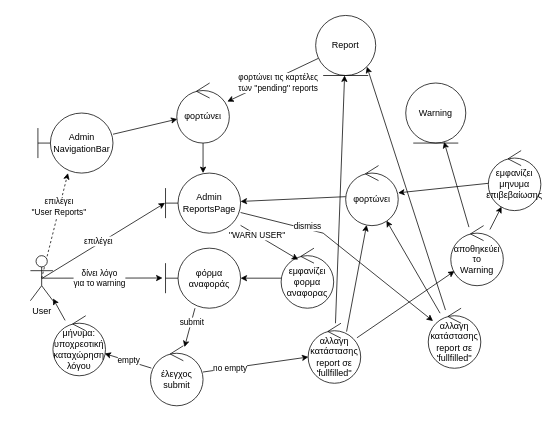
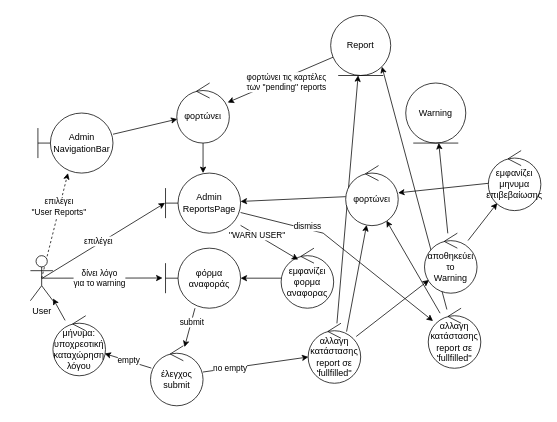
  <mxCell id="0" />
  <mxCell id="1" parent="0" />
  <mxCell id="2" style="rounded=0;orthogonalLoop=1;jettySize=auto;html=1;exitX=0.5;exitY=0.5;exitDx=0;exitDy=0;exitPerimeter=0;entryX=-0.016;entryY=0.497;entryDx=0;entryDy=0;entryPerimeter=0;" parent="1" edge="1"><mxGeometry relative="1" as="geometry"><mxPoint x="219.4" y="269.76" as="targetPoint" /><mxPoint x="56" y="370" as="sourcePoint" /></mxGeometry></mxCell>
  <mxCell id="3" value="επιλέγει&amp;nbsp;" style="edgeLabel;html=1;align=center;verticalAlign=middle;resizable=0;points=[];" parent="2" vertex="1" connectable="0"><mxGeometry x="-0.054" y="4" relative="1" as="geometry"><mxPoint y="1" as="offset" /></mxGeometry></mxCell>
  <mxCell id="4" style="rounded=0;orthogonalLoop=1;jettySize=auto;html=1;exitX=0.5;exitY=0.5;exitDx=0;exitDy=0;exitPerimeter=0;dashed=1;" edge="1" parent="1" source="6" target="31"><mxGeometry relative="1" as="geometry" /></mxCell>
  <mxCell id="5" value="επιλέγει&lt;div&gt;''User Reports''&lt;/div&gt;" style="edgeLabel;html=1;align=center;verticalAlign=middle;resizable=0;points=[];" vertex="1" connectable="0" parent="4"><mxGeometry x="0.357" y="1" relative="1" as="geometry"><mxPoint as="offset" /></mxGeometry></mxCell>
  <mxCell id="6" value="User" style="shape=umlActor;verticalLabelPosition=bottom;verticalAlign=top;html=1;outlineConnect=0;" parent="1" vertex="1"><mxGeometry x="40" y="340" width="30" height="60" as="geometry" /></mxCell>
  <mxCell id="7" style="edgeStyle=none;rounded=0;orthogonalLoop=1;jettySize=auto;html=1;entryX=-0.03;entryY=0.508;entryDx=0;entryDy=0;entryPerimeter=0;" parent="1" edge="1"><mxGeometry relative="1" as="geometry"><mxPoint x="207" y="250.64" as="targetPoint" /><Array as="points"><mxPoint x="20" y="500" /><mxPoint x="20" y="250" /></Array></mxGeometry></mxCell>
  <mxCell id="8" value="Admin&lt;div&gt;ReportsPage&lt;/div&gt;" style="shape=umlBoundary;whiteSpace=wrap;html=1;" parent="1" vertex="1"><mxGeometry x="220" y="230" width="100" height="80" as="geometry" /></mxCell>
  <mxCell id="9" value="" style="rounded=0;orthogonalLoop=1;jettySize=auto;html=1;" parent="1" source="10" target="17" edge="1"><mxGeometry relative="1" as="geometry"><mxPoint x="350" y="360" as="targetPoint" /></mxGeometry></mxCell>
  <mxCell id="10" value="εμφανίζει φορμα αναφορας" style="ellipse;shape=umlControl;whiteSpace=wrap;html=1;" parent="1" vertex="1"><mxGeometry x="374" y="330" width="70" height="80" as="geometry" /></mxCell>
  <mxCell id="11" style="rounded=0;orthogonalLoop=1;jettySize=auto;html=1;entryX=0.325;entryY=0.19;entryDx=0;entryDy=0;entryPerimeter=0;" parent="1" source="8" target="10" edge="1"><mxGeometry relative="1" as="geometry"><mxPoint x="399.58" y="262.8" as="targetPoint" /></mxGeometry></mxCell>
  <mxCell id="12" value="''WARN USER''" style="edgeLabel;html=1;align=center;verticalAlign=middle;resizable=0;points=[];" vertex="1" connectable="0" parent="11"><mxGeometry x="-0.438" relative="1" as="geometry"><mxPoint as="offset" /></mxGeometry></mxCell>
  <mxCell id="13" value="" style="edgeStyle=none;rounded=0;orthogonalLoop=1;jettySize=auto;html=1;" parent="1" source="8" target="29" edge="1"><mxGeometry relative="1" as="geometry"><Array as="points"><mxPoint x="430" y="310" /></Array></mxGeometry></mxCell>
  <mxCell id="14" value="dismiss" style="edgeLabel;html=1;align=center;verticalAlign=middle;resizable=0;points=[];" parent="13" vertex="1" connectable="0"><mxGeometry x="-0.461" y="-1" relative="1" as="geometry"><mxPoint x="10" y="-3" as="offset" /></mxGeometry></mxCell>
  <mxCell id="15" value="" style="rounded=0;orthogonalLoop=1;jettySize=auto;html=1;" edge="1" parent="1" source="17" target="44"><mxGeometry relative="1" as="geometry" /></mxCell>
  <mxCell id="16" value="submit" style="edgeLabel;html=1;align=center;verticalAlign=middle;resizable=0;points=[];" vertex="1" connectable="0" parent="15"><mxGeometry x="-0.299" relative="1" as="geometry"><mxPoint as="offset" /></mxGeometry></mxCell>
  <mxCell id="17" value="φόρμα αναφοράς" style="shape=umlBoundary;whiteSpace=wrap;html=1;" parent="1" vertex="1"><mxGeometry x="220" y="330" width="100" height="80" as="geometry" /></mxCell>
  <mxCell id="18" style="edgeStyle=none;rounded=0;orthogonalLoop=1;jettySize=auto;html=1;exitX=0.5;exitY=0.5;exitDx=0;exitDy=0;exitPerimeter=0;entryX=-0.04;entryY=0.497;entryDx=0;entryDy=0;entryPerimeter=0;" parent="1" source="6" target="17" edge="1"><mxGeometry relative="1" as="geometry" /></mxCell>
  <mxCell id="19" value="δίνει λόγο&lt;div&gt;για το warning&lt;/div&gt;" style="edgeLabel;html=1;align=center;verticalAlign=middle;resizable=0;points=[];" parent="18" vertex="1" connectable="0"><mxGeometry x="-0.038" relative="1" as="geometry"><mxPoint as="offset" /></mxGeometry></mxCell>
  <mxCell id="20" value="" style="edgeStyle=none;rounded=0;orthogonalLoop=1;jettySize=auto;html=1;" parent="1" source="23" target="26" edge="1"><mxGeometry relative="1" as="geometry" /></mxCell>
  <mxCell id="21" value="" style="edgeStyle=none;rounded=0;orthogonalLoop=1;jettySize=auto;html=1;exitX=0.731;exitY=0.14;exitDx=0;exitDy=0;exitPerimeter=0;" parent="1" source="23" target="35" edge="1"><mxGeometry relative="1" as="geometry"><mxPoint x="552.61" y="167.41" as="targetPoint" /></mxGeometry></mxCell>
  <mxCell id="22" style="rounded=0;orthogonalLoop=1;jettySize=auto;html=1;" edge="1" parent="1" source="23" target="38"><mxGeometry relative="1" as="geometry" /></mxCell>
  <mxCell id="23" value="αλλαγη κατάστασης&lt;div&gt;report σε 'fullfilled''&lt;/div&gt;" style="ellipse;shape=umlControl;whiteSpace=wrap;html=1;" parent="1" vertex="1"><mxGeometry x="410" y="430" width="70" height="80" as="geometry" /></mxCell>
  <mxCell id="24" style="rounded=0;orthogonalLoop=1;jettySize=auto;html=1;" edge="1" parent="1" source="26" target="33"><mxGeometry relative="1" as="geometry" /></mxCell>
  <mxCell id="25" value="φορτώνει τις καρτέλες&lt;div&gt;των ''pending'' reports&lt;/div&gt;" style="edgeLabel;html=1;align=center;verticalAlign=middle;resizable=0;points=[];" vertex="1" connectable="0" parent="24"><mxGeometry x="-0.093" y="1" relative="1" as="geometry"><mxPoint y="5" as="offset" /></mxGeometry></mxCell>
- <mxCell id="26" value="Report" style="ellipse;shape=umlEntity;whiteSpace=wrap;html=1;" parent="1" vertex="1"><mxGeometry x="420" y="20" width="80" height="80" as="geometry" /></mxCell>
+ <mxCell id="26" value="Report" style="ellipse;shape=umlEntity;whiteSpace=wrap;html=1;" parent="1" vertex="1"><mxGeometry x="440" y="20" width="80" height="80" as="geometry" /></mxCell>
  <mxCell id="27" style="rounded=0;orthogonalLoop=1;jettySize=auto;html=1;entryX=1;entryY=1;entryDx=0;entryDy=0;" edge="1" parent="1" source="29" target="26"><mxGeometry relative="1" as="geometry" /></mxCell>
  <mxCell id="28" style="rounded=0;orthogonalLoop=1;jettySize=auto;html=1;" edge="1" parent="1" source="29" target="35"><mxGeometry relative="1" as="geometry" /></mxCell>
  <mxCell id="29" value="αλλαγη κατάστασης&lt;div&gt;report σε 'fullfilled''&lt;/div&gt;" style="ellipse;shape=umlControl;whiteSpace=wrap;html=1;" parent="1" vertex="1"><mxGeometry x="570" y="410" width="70" height="80" as="geometry" /></mxCell>
  <mxCell id="30" value="" style="rounded=0;orthogonalLoop=1;jettySize=auto;html=1;" edge="1" parent="1" source="31" target="33"><mxGeometry relative="1" as="geometry" /></mxCell>
  <mxCell id="31" value="Admin&lt;div&gt;NavigationBar&lt;/div&gt;" style="shape=umlBoundary;whiteSpace=wrap;html=1;" vertex="1" parent="1"><mxGeometry x="50" y="150" width="100" height="80" as="geometry" /></mxCell>
  <mxCell id="32" value="" style="rounded=0;orthogonalLoop=1;jettySize=auto;html=1;" edge="1" parent="1" source="33" target="8"><mxGeometry relative="1" as="geometry" /></mxCell>
  <mxCell id="33" value="φορτώνει" style="ellipse;shape=umlControl;whiteSpace=wrap;html=1;" vertex="1" parent="1"><mxGeometry x="235" y="110" width="70" height="80" as="geometry" /></mxCell>
  <mxCell id="34" style="rounded=0;orthogonalLoop=1;jettySize=auto;html=1;" edge="1" parent="1" source="35" target="8"><mxGeometry relative="1" as="geometry" /></mxCell>
  <mxCell id="35" value="φορτώνει" style="ellipse;shape=umlControl;whiteSpace=wrap;html=1;" vertex="1" parent="1"><mxGeometry x="460" y="220" width="70" height="80" as="geometry" /></mxCell>
  <mxCell id="36" style="rounded=0;orthogonalLoop=1;jettySize=auto;html=1;" edge="1" parent="1" source="38" target="39"><mxGeometry relative="1" as="geometry" /></mxCell>
  <mxCell id="37" value="" style="rounded=0;orthogonalLoop=1;jettySize=auto;html=1;" edge="1" parent="1" source="38" target="48"><mxGeometry relative="1" as="geometry" /></mxCell>
- <mxCell id="38" value="αποθηκεύει το&lt;div&gt;Warning&lt;/div&gt;" style="ellipse;shape=umlControl;whiteSpace=wrap;html=1;" vertex="1" parent="1"><mxGeometry x="600" y="300" width="70" height="80" as="geometry" /></mxCell>
+ <mxCell id="38" value="αποθηκεύει το&lt;div&gt;Warning&lt;/div&gt;" style="ellipse;shape=umlControl;whiteSpace=wrap;html=1;" vertex="1" parent="1"><mxGeometry x="565" y="310" width="70" height="80" as="geometry" /></mxCell>
  <mxCell id="39" value="Warning" style="ellipse;shape=umlEntity;whiteSpace=wrap;html=1;" vertex="1" parent="1"><mxGeometry x="540" y="110" width="80" height="80" as="geometry" /></mxCell>
  <mxCell id="40" style="rounded=0;orthogonalLoop=1;jettySize=auto;html=1;" edge="1" parent="1" source="44" target="23"><mxGeometry relative="1" as="geometry" /></mxCell>
  <mxCell id="41" value="no empty" style="edgeLabel;html=1;align=center;verticalAlign=middle;resizable=0;points=[];" vertex="1" connectable="0" parent="40"><mxGeometry x="-0.659" relative="1" as="geometry"><mxPoint x="12" y="-2" as="offset" /></mxGeometry></mxCell>
  <mxCell id="42" style="rounded=0;orthogonalLoop=1;jettySize=auto;html=1;" edge="1" parent="1" source="44" target="46"><mxGeometry relative="1" as="geometry" /></mxCell>
  <mxCell id="43" value="empty" style="edgeLabel;html=1;align=center;verticalAlign=middle;resizable=0;points=[];" vertex="1" connectable="0" parent="42"><mxGeometry x="-0.012" y="-1" relative="1" as="geometry"><mxPoint as="offset" /></mxGeometry></mxCell>
  <mxCell id="44" value="έλεγχος&lt;div&gt;submit&lt;/div&gt;" style="ellipse;shape=umlControl;whiteSpace=wrap;html=1;" vertex="1" parent="1"><mxGeometry x="200" y="460" width="70" height="80" as="geometry" /></mxCell>
  <mxCell id="45" style="rounded=0;orthogonalLoop=1;jettySize=auto;html=1;" edge="1" parent="1" source="46" target="6"><mxGeometry relative="1" as="geometry" /></mxCell>
  <mxCell id="46" value="μήνυμα:&lt;div&gt;υποχρεοτική&lt;div&gt;καταχώρηση&lt;/div&gt;&lt;div&gt;λόγου&lt;/div&gt;&lt;/div&gt;" style="ellipse;shape=umlControl;whiteSpace=wrap;html=1;" vertex="1" parent="1"><mxGeometry x="70" y="420" width="70" height="80" as="geometry" /></mxCell>
  <mxCell id="47" style="rounded=0;orthogonalLoop=1;jettySize=auto;html=1;" edge="1" parent="1" source="48" target="35"><mxGeometry relative="1" as="geometry" /></mxCell>
  <mxCell id="48" value="εμφανίζει&lt;div&gt;μηνυμα επιβεβαίωσης&lt;/div&gt;" style="ellipse;shape=umlControl;whiteSpace=wrap;html=1;" vertex="1" parent="1"><mxGeometry x="650" y="200" width="70" height="80" as="geometry" /></mxCell>
